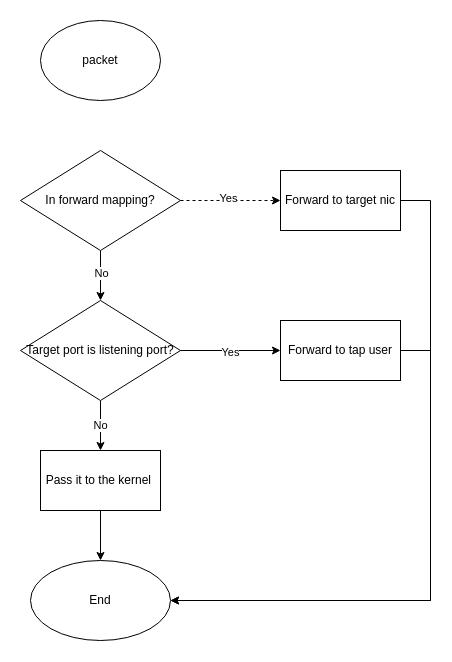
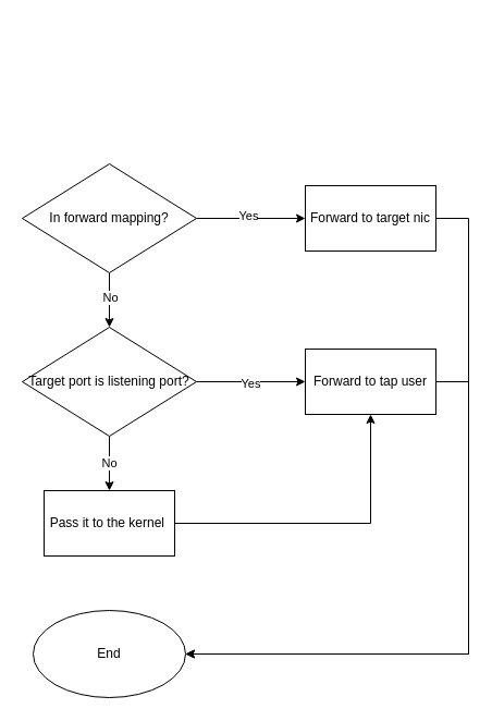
  <mxCell id="0" />
  <mxCell id="1" parent="0" />
- <mxCell id="2" value="packet" style="ellipse;whiteSpace=wrap;html=1;" vertex="1" parent="1"><mxGeometry x="40" y="20" width="120" height="80" as="geometry" /></mxCell>
- <mxCell id="3" value="" style="edgeStyle=orthogonalEdgeStyle;rounded=0;orthogonalLoop=1;jettySize=auto;html=1;dashed=1;" edge="1" parent="1" source="7" target="9"><mxGeometry relative="1" as="geometry" /></mxCell>
+ <mxCell id="3" value="" style="edgeStyle=orthogonalEdgeStyle;rounded=0;orthogonalLoop=1;jettySize=auto;html=1;" edge="1" parent="1" source="7" target="9"><mxGeometry relative="1" as="geometry" /></mxCell>
  <mxCell id="4" value="Yes" style="edgeLabel;html=1;align=center;verticalAlign=middle;resizable=0;points=[];" vertex="1" connectable="0" parent="3"><mxGeometry x="-0.06" y="3" relative="1" as="geometry"><mxPoint as="offset" /></mxGeometry></mxCell>
  <mxCell id="5" value="" style="edgeStyle=orthogonalEdgeStyle;rounded=0;orthogonalLoop=1;jettySize=auto;html=1;" edge="1" parent="1" source="7"><mxGeometry relative="1" as="geometry"><mxPoint x="100" y="300" as="targetPoint" /></mxGeometry></mxCell>
  <mxCell id="6" value="No" style="edgeLabel;html=1;align=center;verticalAlign=middle;resizable=0;points=[];" vertex="1" connectable="0" parent="5"><mxGeometry x="-0.129" relative="1" as="geometry"><mxPoint as="offset" /></mxGeometry></mxCell>
  <mxCell id="7" value="In forward mapping?" style="rhombus;whiteSpace=wrap;html=1;" vertex="1" parent="1"><mxGeometry x="20" y="150" width="160" height="100" as="geometry" /></mxCell>
  <mxCell id="8" style="edgeStyle=orthogonalEdgeStyle;rounded=0;orthogonalLoop=1;jettySize=auto;html=1;entryX=1;entryY=0.5;entryDx=0;entryDy=0;" edge="1" parent="1" source="9" target="18"><mxGeometry relative="1" as="geometry"><Array as="points"><mxPoint x="430" y="200" /><mxPoint x="430" y="600" /></Array></mxGeometry></mxCell>
  <mxCell id="9" value="Forward to target nic" style="whiteSpace=wrap;html=1;" vertex="1" parent="1"><mxGeometry x="280" y="170" width="120" height="60" as="geometry" /></mxCell>
  <mxCell id="10" value="" style="edgeStyle=orthogonalEdgeStyle;rounded=0;orthogonalLoop=1;jettySize=auto;html=1;" edge="1" parent="1" source="13" target="15"><mxGeometry relative="1" as="geometry" /></mxCell>
  <mxCell id="11" value="Yes" style="edgeLabel;html=1;align=center;verticalAlign=middle;resizable=0;points=[];" vertex="1" connectable="0" parent="10"><mxGeometry x="-0.02" y="-1" relative="1" as="geometry"><mxPoint as="offset" /></mxGeometry></mxCell>
  <mxCell id="12" value="No" style="edgeStyle=orthogonalEdgeStyle;rounded=0;orthogonalLoop=1;jettySize=auto;html=1;" edge="1" parent="1" source="13" target="17"><mxGeometry relative="1" as="geometry" /></mxCell>
  <mxCell id="13" value="Target port is listening port?" style="rhombus;whiteSpace=wrap;html=1;" vertex="1" parent="1"><mxGeometry x="20" y="300" width="160" height="100" as="geometry" /></mxCell>
  <mxCell id="14" style="edgeStyle=orthogonalEdgeStyle;rounded=0;orthogonalLoop=1;jettySize=auto;html=1;entryX=1;entryY=0.5;entryDx=0;entryDy=0;" edge="1" parent="1" source="15" target="18"><mxGeometry relative="1" as="geometry"><Array as="points"><mxPoint x="430" y="350" /><mxPoint x="430" y="600" /></Array></mxGeometry></mxCell>
  <mxCell id="15" value="Forward to tap user" style="whiteSpace=wrap;html=1;" vertex="1" parent="1"><mxGeometry x="280" y="320" width="120" height="60" as="geometry" /></mxCell>
- <mxCell id="16" value="" style="edgeStyle=orthogonalEdgeStyle;rounded=0;orthogonalLoop=1;jettySize=auto;html=1;" edge="1" parent="1" source="17" target="18"><mxGeometry relative="1" as="geometry" /></mxCell>
+ <mxCell id="16" value="" style="edgeStyle=orthogonalEdgeStyle;rounded=0;orthogonalLoop=1;jettySize=auto;html=1;" edge="1" parent="1" source="17" target="15"><mxGeometry relative="1" as="geometry" /></mxCell>
  <mxCell id="17" value="Pass it to the kernel&amp;nbsp;" style="whiteSpace=wrap;html=1;" vertex="1" parent="1"><mxGeometry x="40" y="450" width="120" height="60" as="geometry" /></mxCell>
  <mxCell id="18" value="End" style="ellipse;whiteSpace=wrap;html=1;" vertex="1" parent="1"><mxGeometry x="30" y="560" width="140" height="80" as="geometry" /></mxCell>
